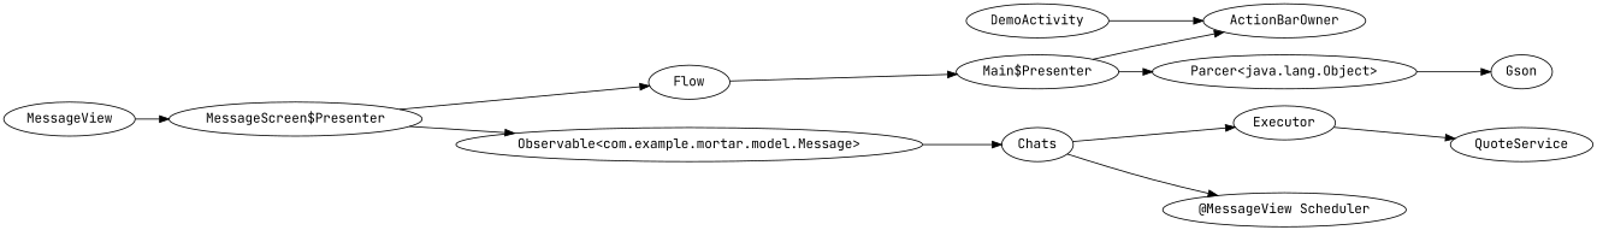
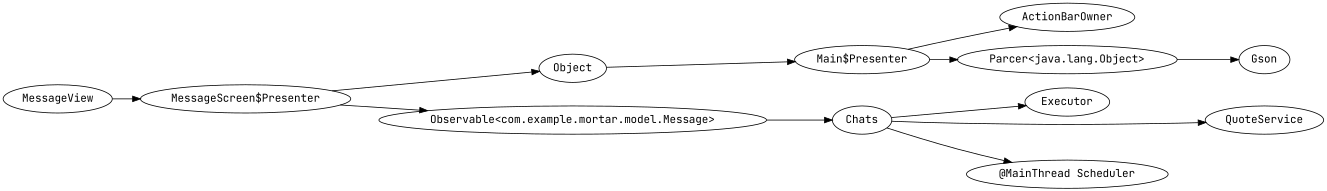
  digraph {
    concentrate=true
    fontname="JetBrains Mono"
    rankdir=LR
    node [fontname="JetBrains Mono"]
    edge [fontname="JetBrains Mono"]
    Chats
    Executor
    QuoteService
-   n4 [label="@MessageView Scheduler"]
-   DemoActivity
+   n4 [label="@MainThread Scheduler"]
    ActionBarOwner
    n7 [label="Main$Presenter"]
    n8 [label="Parcer<java.lang.Object>"]
    Gson
-   Flow
+   Flow [label=Object]
    n11 [label="MessageScreen$Presenter"]
    n12 [label="Observable<com.example.mortar.model.Message>"]
    MessageView
    Chats -> Executor
-   Executor -> QuoteService
+   Chats -> QuoteService
    Chats -> n4
-   DemoActivity -> ActionBarOwner
    n7 -> ActionBarOwner
    n7 -> n8
    n8 -> Gson
    Flow -> n7
    n11 -> Flow
    n11 -> n12
    n12 -> Chats
    MessageView -> n11
  }
